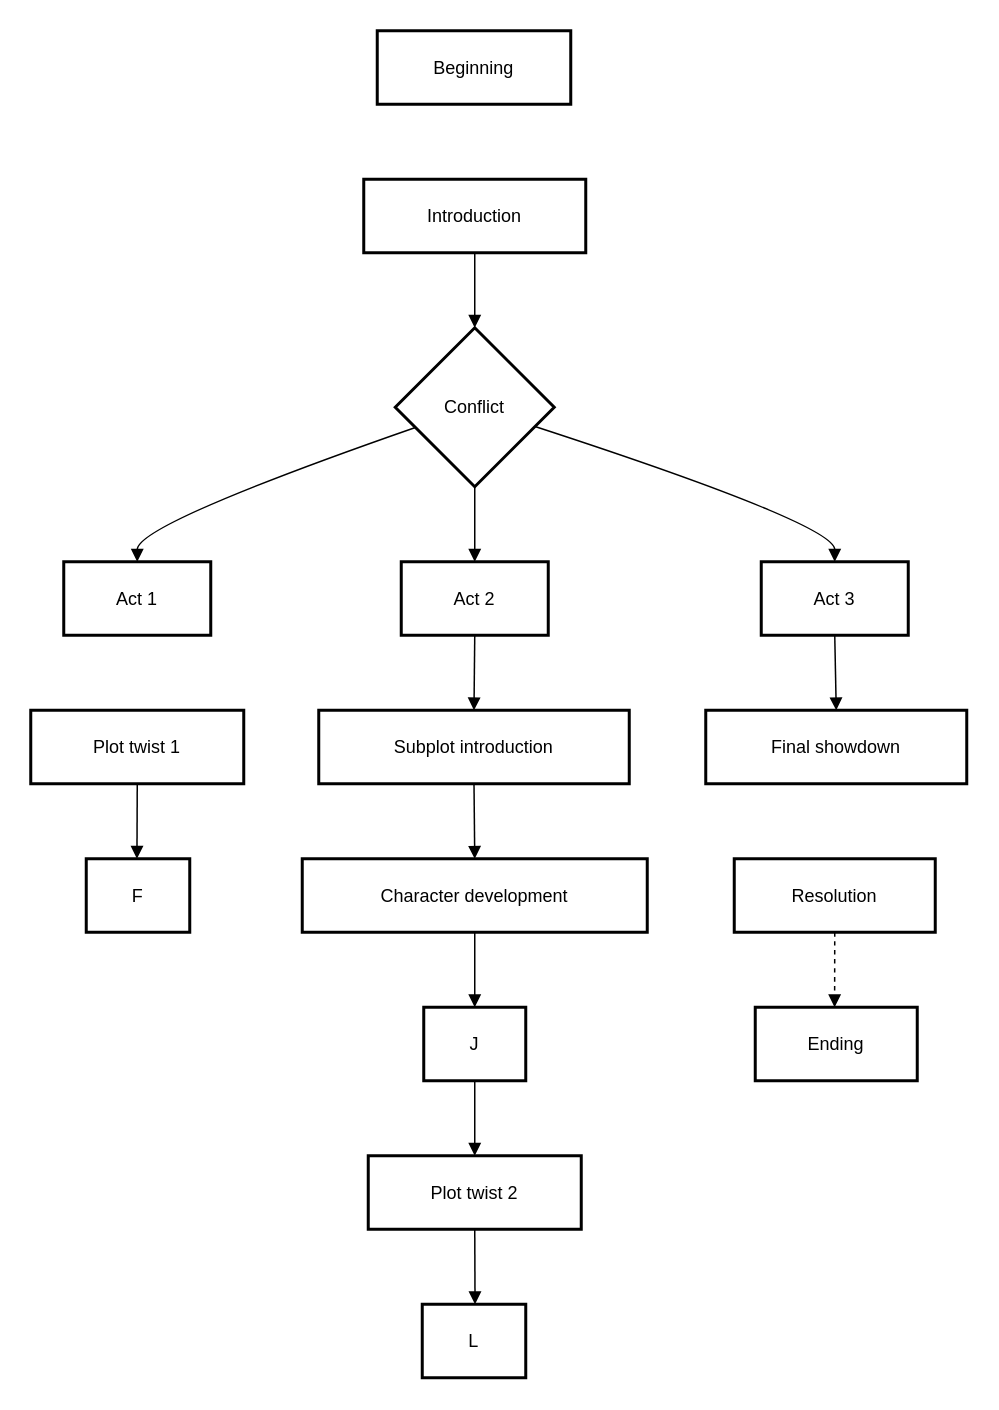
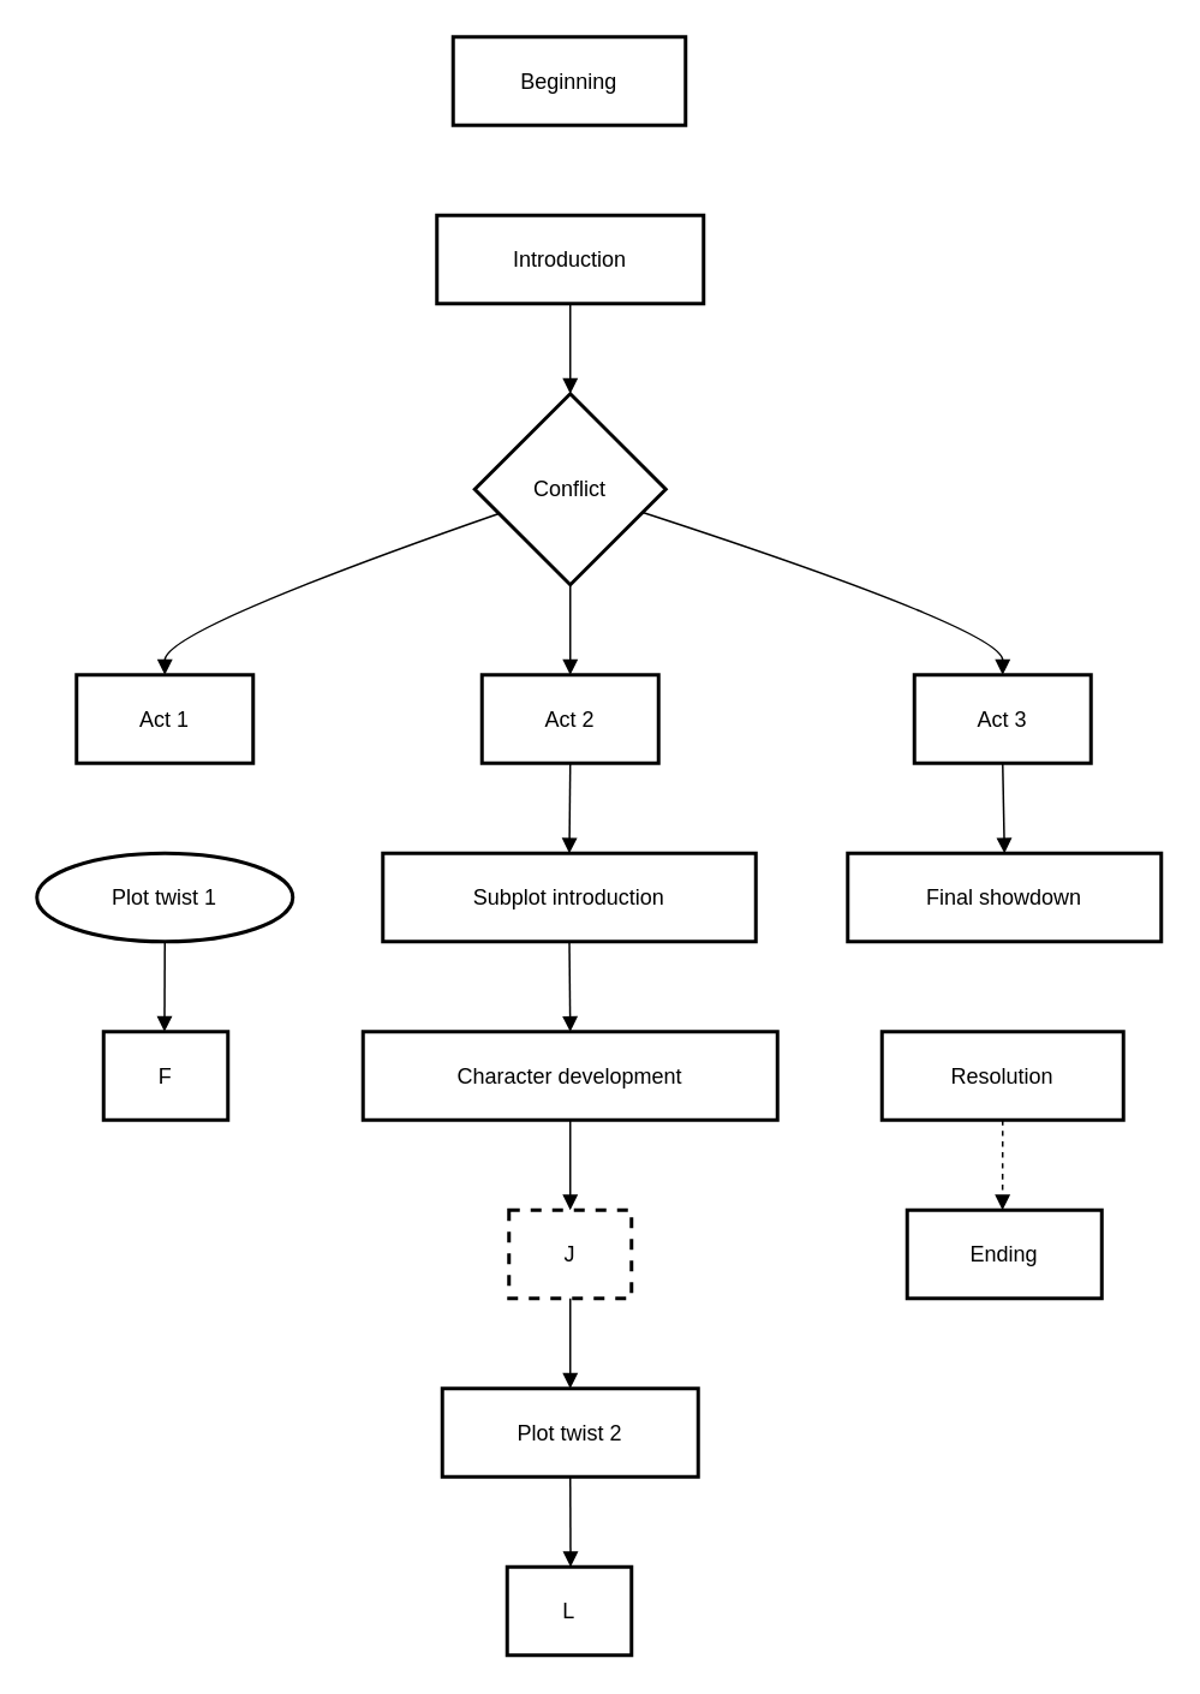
  <mxCell id="0" />
  <mxCell id="1" parent="0" />
  <mxCell id="2" value="Beginning" style="whiteSpace=wrap;strokeWidth=2;" vertex="1" parent="1"><mxGeometry x="251" y="20" width="129" height="49" as="geometry" /></mxCell>
  <mxCell id="3" value="Introduction" style="whiteSpace=wrap;strokeWidth=2;" vertex="1" parent="1"><mxGeometry x="242" y="119" width="148" height="49" as="geometry" /></mxCell>
  <mxCell id="4" value="Conflict" style="rhombus;strokeWidth=2;whiteSpace=wrap;" vertex="1" parent="1"><mxGeometry x="263" y="218" width="106" height="106" as="geometry" /></mxCell>
  <mxCell id="5" value="Act 1" style="whiteSpace=wrap;strokeWidth=2;" vertex="1" parent="1"><mxGeometry x="42" y="374" width="98" height="49" as="geometry" /></mxCell>
- <mxCell id="6" value="Plot twist 1" style="whiteSpace=wrap;strokeWidth=2;" vertex="1" parent="1"><mxGeometry x="20" y="473" width="142" height="49" as="geometry" /></mxCell>
+ <mxCell id="6" value="Plot twist 1" style="ellipse;whiteSpace=wrap;strokeWidth=2;" vertex="1" parent="1"><mxGeometry x="20" y="473" width="142" height="49" as="geometry" /></mxCell>
  <mxCell id="7" value="F" style="whiteSpace=wrap;strokeWidth=2;" vertex="1" parent="1"><mxGeometry x="57" y="572" width="69" height="49" as="geometry" /></mxCell>
  <mxCell id="8" value="Act 2" style="whiteSpace=wrap;strokeWidth=2;" vertex="1" parent="1"><mxGeometry x="267" y="374" width="98" height="49" as="geometry" /></mxCell>
  <mxCell id="9" value="Subplot introduction" style="whiteSpace=wrap;strokeWidth=2;" vertex="1" parent="1"><mxGeometry x="212" y="473" width="207" height="49" as="geometry" /></mxCell>
  <mxCell id="10" value="Character development" style="whiteSpace=wrap;strokeWidth=2;" vertex="1" parent="1"><mxGeometry x="201" y="572" width="230" height="49" as="geometry" /></mxCell>
- <mxCell id="11" value="J" style="whiteSpace=wrap;strokeWidth=2;" vertex="1" parent="1"><mxGeometry x="282" y="671" width="68" height="49" as="geometry" /></mxCell>
+ <mxCell id="11" value="J" style="whiteSpace=wrap;strokeWidth=2;dashed=1;" vertex="1" parent="1"><mxGeometry x="282" y="671" width="68" height="49" as="geometry" /></mxCell>
  <mxCell id="12" value="Plot twist 2" style="whiteSpace=wrap;strokeWidth=2;" vertex="1" parent="1"><mxGeometry x="245" y="770" width="142" height="49" as="geometry" /></mxCell>
  <mxCell id="13" value="L" style="whiteSpace=wrap;strokeWidth=2;" vertex="1" parent="1"><mxGeometry x="281" y="869" width="69" height="49" as="geometry" /></mxCell>
  <mxCell id="14" value="Act 3" style="whiteSpace=wrap;strokeWidth=2;" vertex="1" parent="1"><mxGeometry x="507" y="374" width="98" height="49" as="geometry" /></mxCell>
  <mxCell id="15" value="Final showdown" style="whiteSpace=wrap;strokeWidth=2;" vertex="1" parent="1"><mxGeometry x="470" y="473" width="174" height="49" as="geometry" /></mxCell>
  <mxCell id="16" value="Resolution" style="whiteSpace=wrap;strokeWidth=2;" vertex="1" parent="1"><mxGeometry x="489" y="572" width="134" height="49" as="geometry" /></mxCell>
  <mxCell id="17" value="Ending" style="whiteSpace=wrap;strokeWidth=2;" vertex="1" parent="1"><mxGeometry x="503" y="671" width="108" height="49" as="geometry" /></mxCell>
  <mxCell id="18" value="" style="curved=1;startArrow=none;endArrow=block;exitX=0.5;exitY=1;entryX=0.5;entryY=0;" edge="1" parent="1" source="3" target="4"><mxGeometry relative="1" as="geometry"><Array as="points" /></mxGeometry></mxCell>
  <mxCell id="19" value="" style="curved=1;startArrow=none;endArrow=block;exitX=0;exitY=0.67;entryX=0.5;entryY=0;" edge="1" parent="1" source="4" target="5"><mxGeometry relative="1" as="geometry"><Array as="points"><mxPoint x="91" y="349" /></Array></mxGeometry></mxCell>
  <mxCell id="20" value="" style="curved=1;startArrow=none;endArrow=block;exitX=0.5;exitY=1;entryX=0.49;entryY=0;" edge="1" parent="1" source="6" target="7"><mxGeometry relative="1" as="geometry"><Array as="points" /></mxGeometry></mxCell>
  <mxCell id="21" value="" style="curved=1;startArrow=none;endArrow=block;exitX=0.5;exitY=1;entryX=0.5;entryY=0;" edge="1" parent="1" source="4" target="8"><mxGeometry relative="1" as="geometry"><Array as="points" /></mxGeometry></mxCell>
  <mxCell id="22" value="" style="curved=1;startArrow=none;endArrow=block;exitX=0.5;exitY=1;entryX=0.5;entryY=0;" edge="1" parent="1" source="8" target="9"><mxGeometry relative="1" as="geometry"><Array as="points" /></mxGeometry></mxCell>
  <mxCell id="23" value="" style="curved=1;startArrow=none;endArrow=block;exitX=0.5;exitY=1;entryX=0.5;entryY=0;" edge="1" parent="1" source="9" target="10"><mxGeometry relative="1" as="geometry"><Array as="points" /></mxGeometry></mxCell>
  <mxCell id="24" value="" style="curved=1;startArrow=none;endArrow=block;exitX=0.5;exitY=1;entryX=0.5;entryY=0;" edge="1" parent="1" source="10" target="11"><mxGeometry relative="1" as="geometry"><Array as="points" /></mxGeometry></mxCell>
  <mxCell id="25" value="" style="curved=1;startArrow=none;endArrow=block;exitX=0.5;exitY=1;entryX=0.5;entryY=0;" edge="1" parent="1" source="11" target="12"><mxGeometry relative="1" as="geometry"><Array as="points" /></mxGeometry></mxCell>
  <mxCell id="26" value="" style="curved=1;startArrow=none;endArrow=block;exitX=0.5;exitY=1;entryX=0.51;entryY=0;" edge="1" parent="1" source="12" target="13"><mxGeometry relative="1" as="geometry"><Array as="points" /></mxGeometry></mxCell>
  <mxCell id="27" value="" style="curved=1;startArrow=none;endArrow=block;exitX=1;exitY=0.66;entryX=0.5;entryY=0;" edge="1" parent="1" source="4" target="14"><mxGeometry relative="1" as="geometry"><Array as="points"><mxPoint x="556" y="349" /></Array></mxGeometry></mxCell>
  <mxCell id="28" value="" style="curved=1;startArrow=none;endArrow=block;exitX=0.5;exitY=1;entryX=0.5;entryY=0;" edge="1" parent="1" source="14" target="15"><mxGeometry relative="1" as="geometry"><Array as="points" /></mxGeometry></mxCell>
  <mxCell id="29" value="" style="curved=1;startArrow=none;endArrow=block;exitX=0.5;exitY=1;entryX=0.49;entryY=0;dashed=1;" edge="1" parent="1" source="16" target="17"><mxGeometry relative="1" as="geometry"><Array as="points" /></mxGeometry></mxCell>
